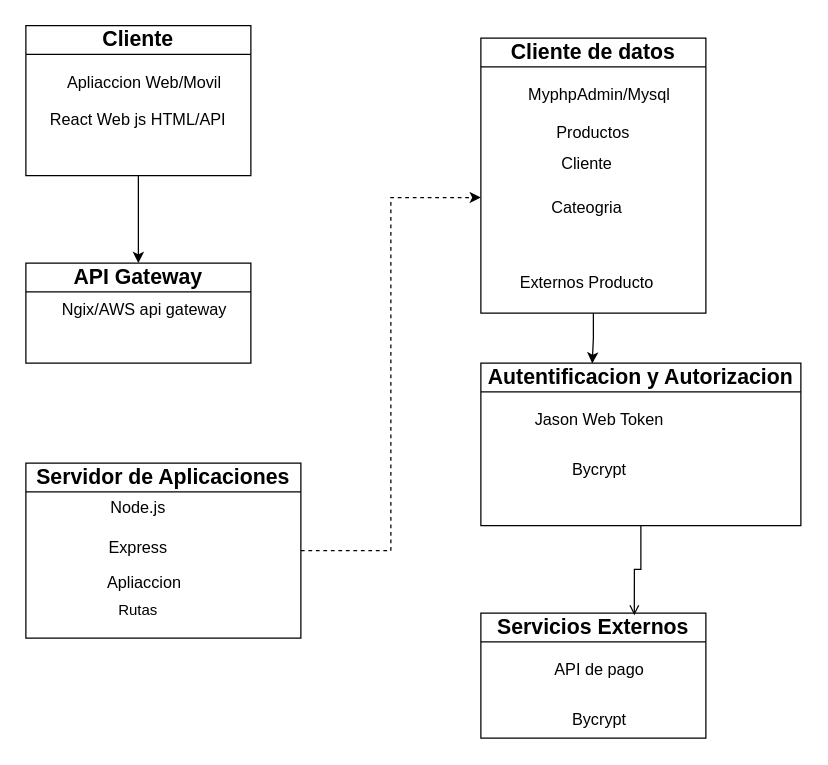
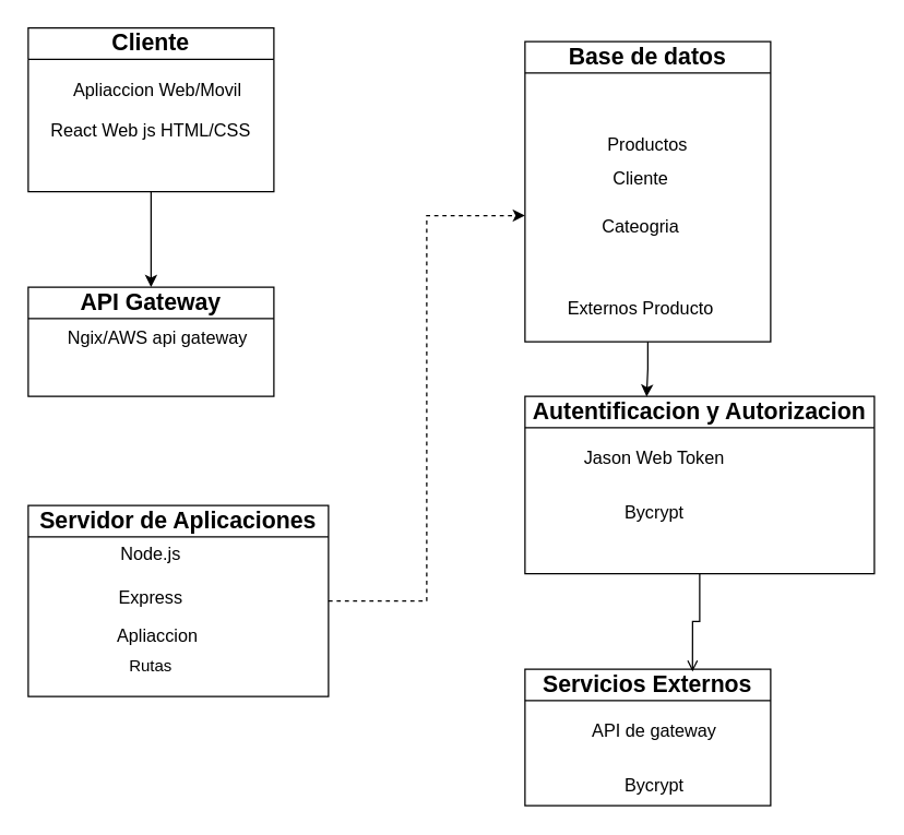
  <mxCell id="0" />
  <mxCell id="1" parent="0" />
  <mxCell id="2" style="edgeStyle=orthogonalEdgeStyle;rounded=0;orthogonalLoop=1;jettySize=auto;html=1;entryX=0.5;entryY=0;entryDx=0;entryDy=0;" edge="1" parent="1" source="3" target="18"><mxGeometry relative="1" as="geometry" /></mxCell>
  <mxCell id="3" value="Cliente" style="swimlane;whiteSpace=wrap;html=1;fontSize=17;" vertex="1" parent="1"><mxGeometry x="20" y="20" width="180" height="120" as="geometry" /></mxCell>
  <mxCell id="4" value="Apliaccion Web/Movil" style="text;html=1;align=center;verticalAlign=middle;whiteSpace=wrap;rounded=0;fontSize=13;" vertex="1" parent="3"><mxGeometry x="10" y="30" width="170" height="30" as="geometry" /></mxCell>
- <mxCell id="5" value="React Web js HTML/API" style="text;html=1;align=center;verticalAlign=middle;whiteSpace=wrap;rounded=0;fontSize=13;" vertex="1" parent="3"><mxGeometry x="5" y="60" width="170" height="30" as="geometry" /></mxCell>
- <mxCell id="6" value="Cliente de datos" style="swimlane;whiteSpace=wrap;html=1;fontSize=17;" vertex="1" parent="1"><mxGeometry x="384" y="30" width="180" height="220" as="geometry" /></mxCell>
- <mxCell id="7" value="MyphpAdmin/Mysql" style="text;html=1;align=center;verticalAlign=middle;whiteSpace=wrap;rounded=0;fontSize=13;" vertex="1" parent="6"><mxGeometry x="10" y="30" width="170" height="30" as="geometry" /></mxCell>
+ <mxCell id="5" value="React Web js HTML/CSS" style="text;html=1;align=center;verticalAlign=middle;whiteSpace=wrap;rounded=0;fontSize=13;" vertex="1" parent="3"><mxGeometry x="5" y="60" width="170" height="30" as="geometry" /></mxCell>
+ <mxCell id="6" value="Base de datos" style="swimlane;whiteSpace=wrap;html=1;fontSize=17;" vertex="1" parent="1"><mxGeometry x="384" y="30" width="180" height="220" as="geometry" /></mxCell>
  <mxCell id="8" value="Productos" style="text;html=1;align=center;verticalAlign=middle;whiteSpace=wrap;rounded=0;fontSize=13;" vertex="1" parent="6"><mxGeometry x="5" y="60" width="170" height="30" as="geometry" /></mxCell>
  <mxCell id="9" value="Cliente" style="text;html=1;align=center;verticalAlign=middle;whiteSpace=wrap;rounded=0;fontSize=13;" vertex="1" parent="6"><mxGeometry y="85" width="170" height="30" as="geometry" /></mxCell>
  <mxCell id="10" value="Cateogria" style="text;html=1;align=center;verticalAlign=middle;whiteSpace=wrap;rounded=0;fontSize=13;" vertex="1" parent="6"><mxGeometry y="120" width="170" height="30" as="geometry" /></mxCell>
  <mxCell id="11" value="Externos Producto" style="text;html=1;align=center;verticalAlign=middle;whiteSpace=wrap;rounded=0;fontSize=13;" vertex="1" parent="6"><mxGeometry y="180" width="170" height="30" as="geometry" /></mxCell>
  <mxCell id="12" style="edgeStyle=orthogonalEdgeStyle;rounded=0;orthogonalLoop=1;jettySize=auto;html=1;exitX=1;exitY=0.5;exitDx=0;exitDy=0;entryX=0;entryY=0.25;entryDx=0;entryDy=0;dashed=1;" edge="1" parent="1" source="13" target="10"><mxGeometry relative="1" as="geometry" /></mxCell>
  <mxCell id="13" value="Servidor de Aplicaciones" style="swimlane;whiteSpace=wrap;html=1;fontSize=17;" vertex="1" parent="1"><mxGeometry x="20" y="370" width="220" height="140" as="geometry" /></mxCell>
  <mxCell id="14" value="Node.js" style="text;html=1;align=center;verticalAlign=middle;whiteSpace=wrap;rounded=0;fontSize=13;" vertex="1" parent="13"><mxGeometry x="5" y="20" width="170" height="30" as="geometry" /></mxCell>
  <mxCell id="15" value="Express&lt;div style=&quot;font-size: 13px;&quot;&gt;&lt;br style=&quot;font-size: 13px;&quot;&gt;&lt;/div&gt;" style="text;html=1;align=center;verticalAlign=middle;whiteSpace=wrap;rounded=0;fontSize=13;" vertex="1" parent="13"><mxGeometry x="5" y="60" width="170" height="30" as="geometry" /></mxCell>
  <mxCell id="16" value="Rutas&lt;div&gt;&lt;br&gt;&lt;/div&gt;" style="text;html=1;align=center;verticalAlign=middle;whiteSpace=wrap;rounded=0;" vertex="1" parent="13"><mxGeometry x="5" y="110" width="170" height="30" as="geometry" /></mxCell>
  <mxCell id="17" value="Apliaccion" style="text;html=1;align=center;verticalAlign=middle;whiteSpace=wrap;rounded=0;fontSize=13;" vertex="1" parent="13"><mxGeometry x="10" y="80" width="170" height="30" as="geometry" /></mxCell>
  <mxCell id="18" value="API Gateway" style="swimlane;whiteSpace=wrap;html=1;fontSize=17;" vertex="1" parent="1"><mxGeometry x="20" y="210" width="180" height="80" as="geometry" /></mxCell>
  <mxCell id="19" value="Ngix/AWS api gateway&lt;div style=&quot;font-size: 13px;&quot;&gt;&lt;br style=&quot;font-size: 13px;&quot;&gt;&lt;/div&gt;" style="text;html=1;align=center;verticalAlign=middle;whiteSpace=wrap;rounded=0;fontSize=13;" vertex="1" parent="18"><mxGeometry x="10" y="30" width="170" height="30" as="geometry" /></mxCell>
  <mxCell id="20" value="Autentificacion y Autorizacion" style="swimlane;whiteSpace=wrap;html=1;fontSize=17;" vertex="1" parent="1"><mxGeometry x="384" y="290" width="256" height="130" as="geometry" /></mxCell>
  <mxCell id="21" value="Jason Web Token" style="text;html=1;align=center;verticalAlign=middle;whiteSpace=wrap;rounded=0;fontSize=13;" vertex="1" parent="20"><mxGeometry x="10" y="30" width="170" height="30" as="geometry" /></mxCell>
  <mxCell id="22" value="Bycrypt" style="text;html=1;align=center;verticalAlign=middle;whiteSpace=wrap;rounded=0;fontSize=13;" vertex="1" parent="20"><mxGeometry x="10" y="70" width="170" height="30" as="geometry" /></mxCell>
  <mxCell id="23" value="Servicios Externos" style="swimlane;whiteSpace=wrap;html=1;fontSize=17;" vertex="1" parent="1"><mxGeometry x="384" y="490" width="180" height="100" as="geometry" /></mxCell>
- <mxCell id="24" value="API de pago" style="text;html=1;align=center;verticalAlign=middle;whiteSpace=wrap;rounded=0;fontSize=13;" vertex="1" parent="23"><mxGeometry x="10" y="30" width="170" height="30" as="geometry" /></mxCell>
+ <mxCell id="24" value="API de gateway" style="text;html=1;align=center;verticalAlign=middle;whiteSpace=wrap;rounded=0;fontSize=13;" vertex="1" parent="23"><mxGeometry x="10" y="30" width="170" height="30" as="geometry" /></mxCell>
  <mxCell id="25" value="Bycrypt" style="text;html=1;align=center;verticalAlign=middle;whiteSpace=wrap;rounded=0;fontSize=13;" vertex="1" parent="23"><mxGeometry x="10" y="70" width="170" height="30" as="geometry" /></mxCell>
  <mxCell id="26" style="edgeStyle=orthogonalEdgeStyle;rounded=0;orthogonalLoop=1;jettySize=auto;html=1;entryX=0.348;entryY=0.002;entryDx=0;entryDy=0;entryPerimeter=0;" edge="1" parent="1" source="6" target="20"><mxGeometry relative="1" as="geometry" /></mxCell>
  <mxCell id="27" style="edgeStyle=orthogonalEdgeStyle;rounded=0;orthogonalLoop=1;jettySize=auto;html=1;entryX=0.682;entryY=0.018;entryDx=0;entryDy=0;entryPerimeter=0;endArrow=open;" edge="1" parent="1" source="20" target="23"><mxGeometry relative="1" as="geometry" /></mxCell>
